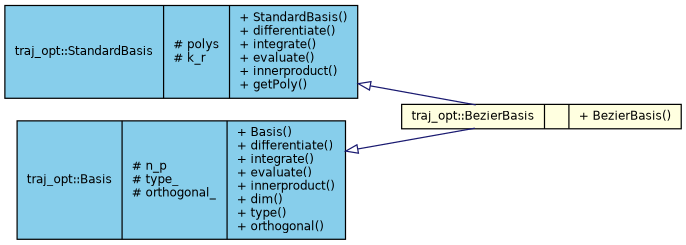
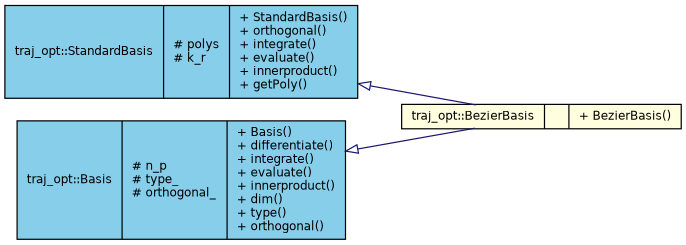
  digraph {
    rankdir=LR
    node [color=black fillcolor=skyblue fontname=Helvetica fontsize=10 shape=record style=filled]
    edge [arrowtail=onormal color=midnightblue dir=back fontname=Helvetica fontsize=10 labelfontname=Helvetica labelfontsize=10 style=solid]
    n1 [fillcolor=lightyellow fontcolor=black height=0.2 label="{traj_opt::BezierBasis\n||+ BezierBasis()\l}" width=0.4]
-   n2 [height=0.2 label="{traj_opt::StandardBasis\n|# polys\l# k_r\l|+ StandardBasis()\l+ differentiate()\l+ integrate()\l+ evaluate()\l+ innerproduct()\l+ getPoly()\l}" width=0.4]
+   n2 [height=0.2 label="{traj_opt::StandardBasis\n|# polys\l# k_r\l|+ StandardBasis()\l+ orthogonal()\l+ integrate()\l+ evaluate()\l+ innerproduct()\l+ getPoly()\l}" width=0.4]
    n3 [height=0.2 label="{traj_opt::Basis\n|# n_p\l# type_\l# orthogonal_\l|+ Basis()\l+ differentiate()\l+ integrate()\l+ evaluate()\l+ innerproduct()\l+ dim()\l+ type()\l+ orthogonal()\l}" width=0.4]
    n2 -> n1
    n3 -> n1
  }
